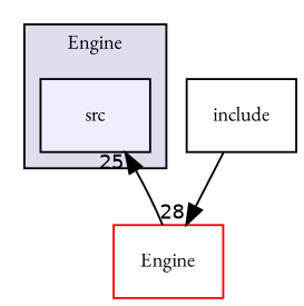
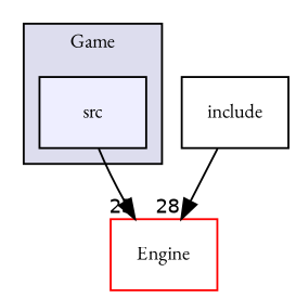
  digraph {
    compound=true
    fontname="EB Garamond"
    node [fontname="EB Garamond" fontsize=10 shape=box style=filled]
    edge [fontname="EB Garamond" labeldistance=1.5 labelfontname=Helvetica labelfontsize=10]
    n1 [fillcolor="#eeeeff" label=src pencolor=black]
    n2 [color=red fillcolor=white label=Engine]
    n3 [label=include style=""]
    subgraph cluster_1 {
      bgcolor="#ddddee"
      fontsize=10
-     label=Engine
+     label=Game
      pencolor=black
      n1
    }
-   n2 -> n1 [headlabel=25]
+   n1 -> n2 [headlabel=25]
    n3 -> n2 [headlabel=28]
  }
